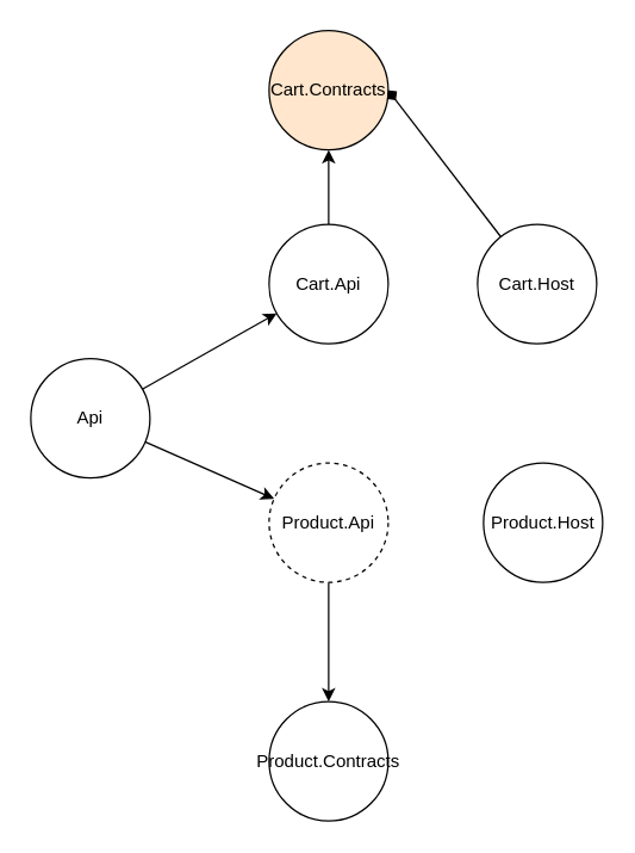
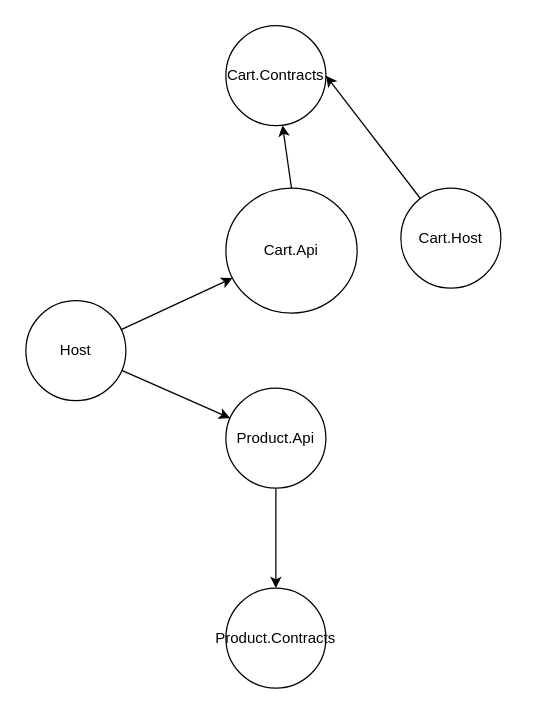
  <mxCell id="0" />
  <mxCell id="1" parent="0" />
  <mxCell id="2" value="" style="edgeStyle=none;html=1;" edge="1" parent="1" source="4" target="7"><mxGeometry relative="1" as="geometry" /></mxCell>
  <mxCell id="3" value="" style="edgeStyle=none;html=1;" edge="1" parent="1" source="4" target="9"><mxGeometry relative="1" as="geometry" /></mxCell>
- <mxCell id="4" value="Api" style="ellipse;whiteSpace=wrap;html=1;aspect=fixed;" vertex="1" parent="1"><mxGeometry x="20" y="240" width="80" height="80" as="geometry" /></mxCell>
- <mxCell id="5" value="Cart.Contracts" style="ellipse;whiteSpace=wrap;html=1;aspect=fixed;fillColor=#ffe6cc;" vertex="1" parent="1"><mxGeometry x="180" y="20" width="80" height="80" as="geometry" /></mxCell>
+ <mxCell id="4" value="Host" style="ellipse;whiteSpace=wrap;html=1;aspect=fixed;" vertex="1" parent="1"><mxGeometry x="20" y="240" width="80" height="80" as="geometry" /></mxCell>
+ <mxCell id="5" value="Cart.Contracts" style="ellipse;whiteSpace=wrap;html=1;aspect=fixed;" vertex="1" parent="1"><mxGeometry x="180" y="20" width="80" height="80" as="geometry" /></mxCell>
  <mxCell id="6" value="" style="edgeStyle=none;html=1;exitX=0.5;exitY=0;exitDx=0;exitDy=0;" edge="1" parent="1" source="7" target="5"><mxGeometry relative="1" as="geometry" /></mxCell>
- <mxCell id="7" value="Cart.Api" style="ellipse;whiteSpace=wrap;html=1;aspect=fixed;" vertex="1" parent="1"><mxGeometry x="180" y="150" width="80" height="80" as="geometry" /></mxCell>
+ <mxCell id="7" value="Cart.Api" style="ellipse;whiteSpace=wrap;html=1;aspect=fixed;" vertex="1" parent="1"><mxGeometry x="180" y="150" width="105" height="100" as="geometry" /></mxCell>
  <mxCell id="8" value="" style="edgeStyle=none;html=1;" edge="1" parent="1" source="9" target="10"><mxGeometry relative="1" as="geometry" /></mxCell>
- <mxCell id="9" value="Product.Api" style="ellipse;whiteSpace=wrap;html=1;aspect=fixed;dashed=1;" vertex="1" parent="1"><mxGeometry x="180" y="310" width="80" height="80" as="geometry" /></mxCell>
+ <mxCell id="9" value="Product.Api" style="ellipse;whiteSpace=wrap;html=1;aspect=fixed;" vertex="1" parent="1"><mxGeometry x="180" y="310" width="80" height="80" as="geometry" /></mxCell>
  <mxCell id="10" value="Product.Contracts" style="ellipse;whiteSpace=wrap;html=1;aspect=fixed;" vertex="1" parent="1"><mxGeometry x="180" y="470" width="80" height="80" as="geometry" /></mxCell>
- <mxCell id="11" style="edgeStyle=none;html=1;entryX=1;entryY=0.5;entryDx=0;entryDy=0;endArrow=diamond;" edge="1" parent="1" source="12" target="5"><mxGeometry relative="1" as="geometry" /></mxCell>
+ <mxCell id="11" style="edgeStyle=none;html=1;entryX=1;entryY=0.5;entryDx=0;entryDy=0;" edge="1" parent="1" source="12" target="5"><mxGeometry relative="1" as="geometry" /></mxCell>
  <mxCell id="12" value="Cart.Host" style="ellipse;whiteSpace=wrap;html=1;aspect=fixed;" vertex="1" parent="1"><mxGeometry x="320" y="150" width="80" height="80" as="geometry" /></mxCell>
- <mxCell id="13" value="Product.Host" style="ellipse;whiteSpace=wrap;html=1;aspect=fixed;" vertex="1" parent="1"><mxGeometry x="324" y="310" width="80" height="80" as="geometry" /></mxCell>
